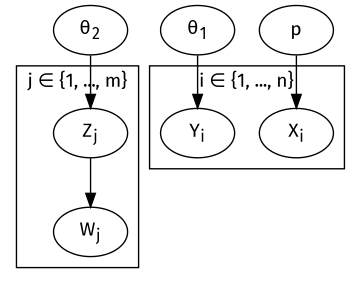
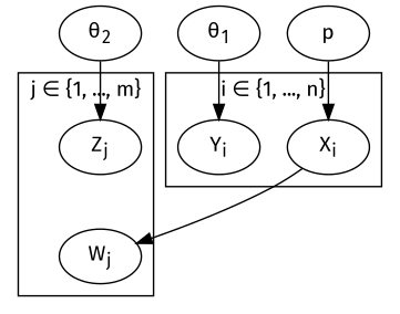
  digraph {
    fontname="Fira Sans"
    node [fontname="Fira Sans"]
    edge [fontname="Fira Sans"]
    n1 [label=<Y<SUB>i</SUB>>]
    n2 [label=<X<SUB>i</SUB>>]
    n3 [label=<Z<SUB>j</SUB>>]
    n4 [label=<W<SUB>j</SUB>>]
    n5 [label=<θ<SUB>1</SUB>>]
    n6 [label=<θ<SUB>2</SUB>>]
    p
    subgraph cluster_1 {
      label="i ∈ {1, ..., n}"
      n1
      n2
    }
    subgraph cluster_2 {
      label="j ∈ {1, ..., m}"
      n3
      n4
    }
-   n3 -> n4
+   n2 -> n4
    n5 -> n1
    n6 -> n3
    p -> n2
  }
